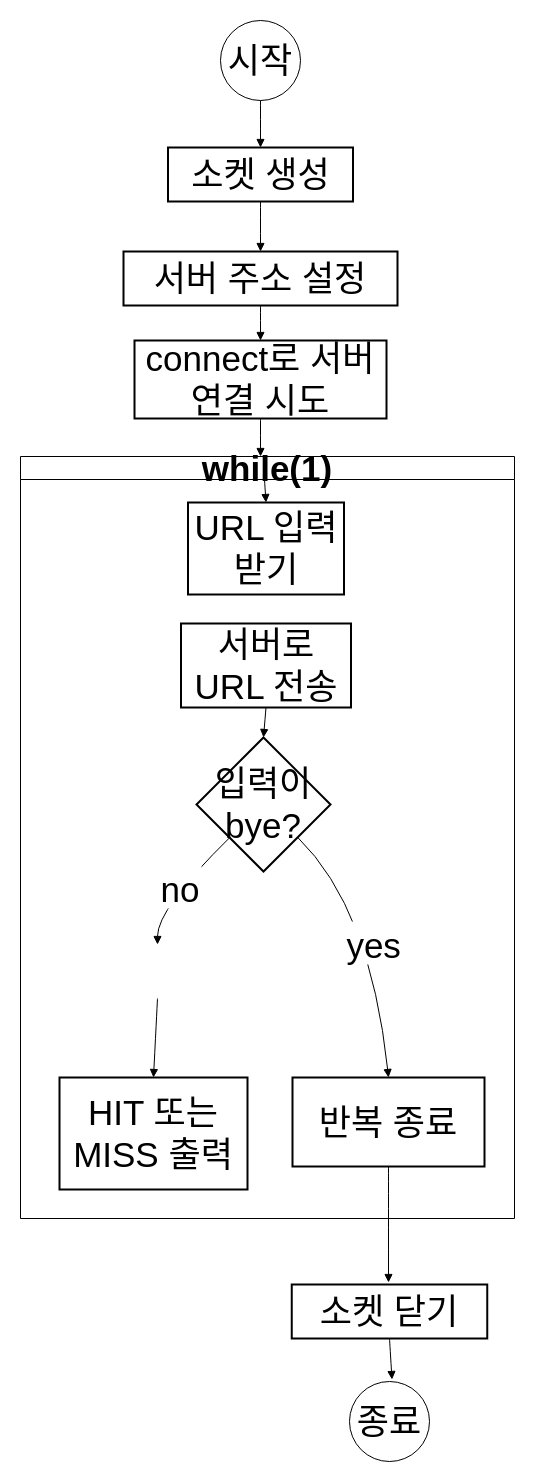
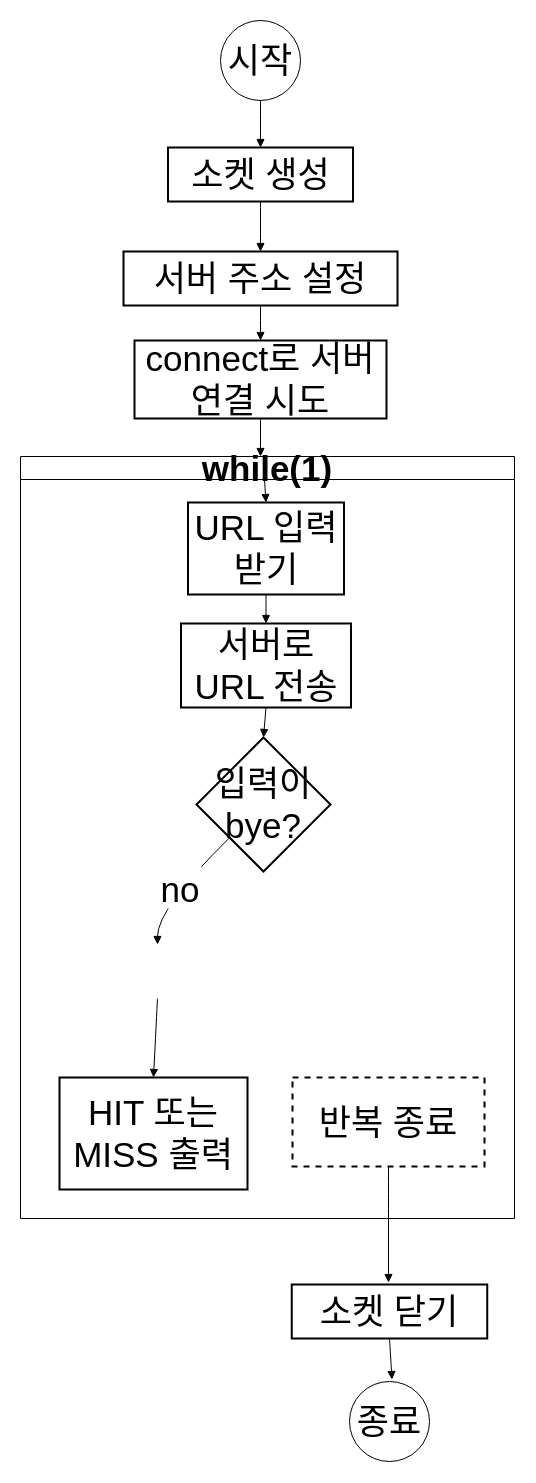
  <mxCell id="0" />
  <mxCell id="1" parent="0" />
  <mxCell id="2" value="소켓 생성" style="whiteSpace=wrap;strokeWidth=2;fontSize=35;" vertex="1" parent="1"><mxGeometry x="167.5" y="147" width="185" height="54" as="geometry" /></mxCell>
  <mxCell id="3" value="서버 주소 설정" style="whiteSpace=wrap;strokeWidth=2;fontSize=35;" vertex="1" parent="1"><mxGeometry x="123" y="251" width="274" height="54" as="geometry" /></mxCell>
  <mxCell id="4" value="connect로 서버 연결 시도" style="whiteSpace=wrap;strokeWidth=2;fontSize=35;" vertex="1" parent="1"><mxGeometry x="134" y="340" width="252" height="78" as="geometry" /></mxCell>
  <mxCell id="5" value="소켓 닫기" style="whiteSpace=wrap;strokeWidth=2;fontSize=35;" vertex="1" parent="1"><mxGeometry x="291.25" y="1284" width="195.5" height="54" as="geometry" /></mxCell>
  <mxCell id="6" value="" style="curved=1;startArrow=none;endArrow=block;exitX=0.5;exitY=1;entryX=0.5;entryY=0;rounded=0;fontSize=35;" edge="1" parent="1" target="2"><mxGeometry relative="1" as="geometry"><Array as="points" /><mxPoint x="260" y="94" as="sourcePoint" /></mxGeometry></mxCell>
  <mxCell id="7" value="" style="curved=1;startArrow=none;endArrow=block;exitX=0.5;exitY=1;entryX=0.5;entryY=0;rounded=0;fontSize=35;" edge="1" parent="1" source="2" target="3"><mxGeometry relative="1" as="geometry"><Array as="points" /></mxGeometry></mxCell>
  <mxCell id="8" value="" style="curved=1;startArrow=none;endArrow=block;exitX=0.5;exitY=1;entryX=0.5;entryY=0;rounded=0;fontSize=35;" edge="1" parent="1" source="3" target="4"><mxGeometry relative="1" as="geometry"><Array as="points" /></mxGeometry></mxCell>
  <mxCell id="9" value="" style="curved=1;startArrow=none;endArrow=block;exitX=0.5;exitY=1;entryX=0.5;entryY=0;rounded=0;fontSize=35;" edge="1" parent="1" source="4"><mxGeometry relative="1" as="geometry"><Array as="points" /><mxPoint x="260" y="456" as="targetPoint" /></mxGeometry></mxCell>
  <mxCell id="10" value="" style="curved=1;startArrow=none;endArrow=block;exitX=0.5;exitY=1;entryX=0.5;entryY=0;rounded=0;fontSize=35;" edge="1" parent="1" source="5"><mxGeometry relative="1" as="geometry"><Array as="points" /><mxPoint x="391.5" y="1379" as="targetPoint" /></mxGeometry></mxCell>
  <mxCell id="11" value="while(1)" style="swimlane;whiteSpace=wrap;html=1;fontSize=35;" vertex="1" parent="1"><mxGeometry x="20" y="456" width="494" height="762" as="geometry" /></mxCell>
  <mxCell id="12" value="URL 입력 받기" style="whiteSpace=wrap;strokeWidth=2;fontSize=35;" vertex="1" parent="11"><mxGeometry x="167.5" y="46" width="156" height="92" as="geometry" /></mxCell>
  <mxCell id="13" value="서버로 URL 전송" style="whiteSpace=wrap;strokeWidth=2;fontSize=35;" vertex="1" parent="11"><mxGeometry x="160.5" y="167" width="170" height="84" as="geometry" /></mxCell>
  <mxCell id="14" value="입력이 bye?" style="rhombus;strokeWidth=2;whiteSpace=wrap;fontSize=35;" vertex="1" parent="11"><mxGeometry x="176" y="281" width="134" height="134" as="geometry" /></mxCell>
  <mxCell id="15" value="" style="curved=1;startArrow=none;endArrow=block;exitX=0.5;exitY=1;entryX=0.5;entryY=-0.01;rounded=0;fontSize=35;" edge="1" parent="11" target="12"><mxGeometry relative="1" as="geometry"><Array as="points" /><mxPoint x="244" y="23" as="sourcePoint" /></mxGeometry></mxCell>
+ <mxCell id="16" value="" style="curved=1;startArrow=none;endArrow=block;exitX=0.5;exitY=0.99;entryX=0.5;entryY=-0.01;rounded=0;fontSize=35;" edge="1" parent="11" source="12" target="13"><mxGeometry relative="1" as="geometry"><Array as="points" /></mxGeometry></mxCell>
  <mxCell id="17" value="" style="curved=1;startArrow=none;endArrow=block;exitX=0.5;exitY=0.99;entryX=0.5;entryY=0;rounded=0;fontSize=35;" edge="1" parent="11" source="13" target="14"><mxGeometry relative="1" as="geometry"><Array as="points" /></mxGeometry></mxCell>
- <mxCell id="18" value="yes" style="curved=1;startArrow=none;endArrow=block;exitX=1.01;exitY=0.99;entryX=0.5;entryY=0;rounded=0;fontSize=35;" edge="1" parent="11" source="14" target="22"><mxGeometry relative="1" as="geometry"><Array as="points"><mxPoint x="350" y="452" /></Array></mxGeometry></mxCell>
  <mxCell id="19" value="no" style="curved=1;startArrow=none;endArrow=block;exitX=0;exitY=0.99;entryX=0.5;entryY=0;rounded=0;fontSize=35;" edge="1" parent="11" source="14"><mxGeometry relative="1" as="geometry"><Array as="points"><mxPoint x="137" y="452" /></Array><mxPoint x="137" y="488" as="targetPoint" /></mxGeometry></mxCell>
  <mxCell id="20" value="" style="curved=1;startArrow=none;endArrow=block;exitX=0.5;exitY=1;entryX=0.5;entryY=0;rounded=0;fontSize=35;entryDx=0;entryDy=0;" edge="1" parent="11" target="23"><mxGeometry relative="1" as="geometry"><Array as="points" /><mxPoint x="137" y="542" as="sourcePoint" /><mxPoint x="137" y="592" as="targetPoint" /></mxGeometry></mxCell>
  <mxCell id="21" value="" style="curved=1;startArrow=none;endArrow=block;exitX=0.5;exitY=1;rounded=0;fontSize=35;" edge="1" parent="11" source="22"><mxGeometry relative="1" as="geometry"><Array as="points" /><mxPoint x="368" y="826" as="targetPoint" /></mxGeometry></mxCell>
- <mxCell id="22" value="반복 종료" style="whiteSpace=wrap;strokeWidth=2;fontSize=35;" vertex="1" parent="11"><mxGeometry x="272" y="621" width="192" height="89" as="geometry" /></mxCell>
+ <mxCell id="22" value="반복 종료" style="whiteSpace=wrap;strokeWidth=2;fontSize=35;dashed=1;" vertex="1" parent="11"><mxGeometry x="272" y="621" width="192" height="89" as="geometry" /></mxCell>
  <mxCell id="23" value="HIT 또는 MISS 출력" style="whiteSpace=wrap;strokeWidth=2;fontSize=35;" vertex="1" parent="11"><mxGeometry x="39" y="621" width="188" height="112" as="geometry" /></mxCell>
  <mxCell id="24" value="종료" style="ellipse;whiteSpace=wrap;html=1;aspect=fixed;fontSize=35;" vertex="1" parent="1"><mxGeometry x="349" y="1381" width="80" height="80" as="geometry" /></mxCell>
  <mxCell id="25" value="시작" style="ellipse;whiteSpace=wrap;html=1;aspect=fixed;fontSize=35;" vertex="1" parent="1"><mxGeometry x="220" width="80" height="80" as="geometry" y="20" /></mxCell>
